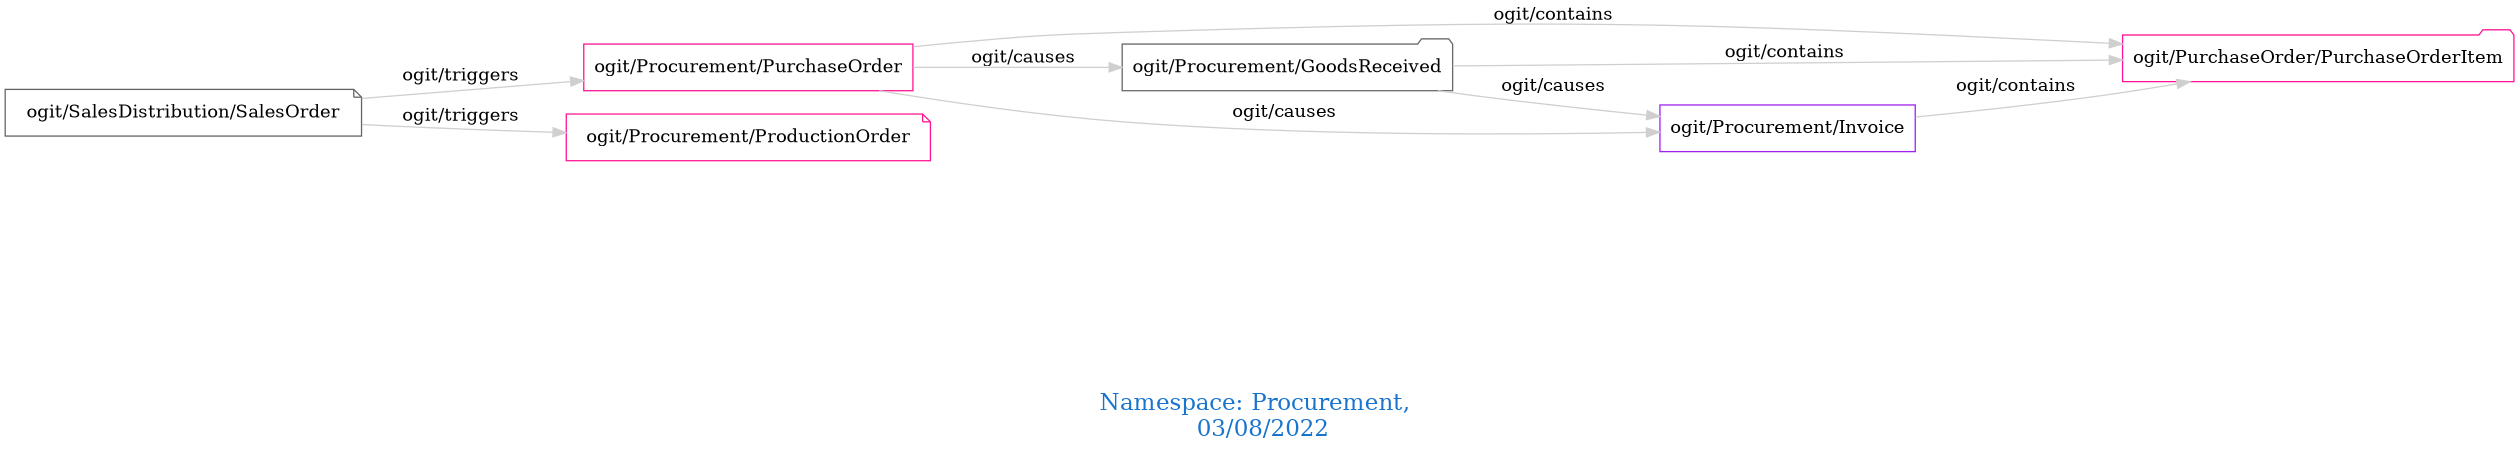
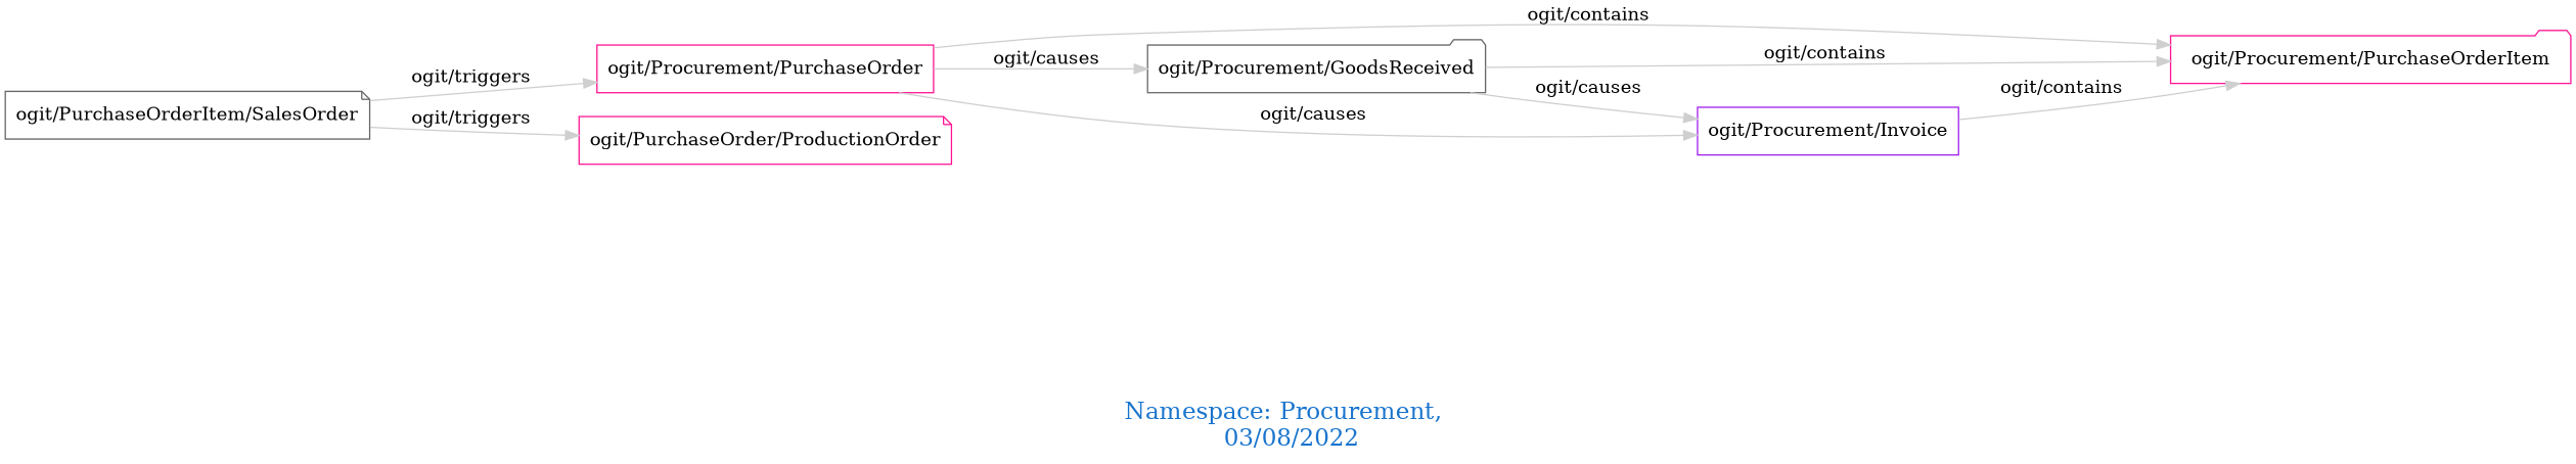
  digraph {
    fontcolor=dodgerblue3
    fontsize=18
    label="\n\n\nNamespace: Procurement, \n 03/08/2022"
    rankdir=LR
    node [color=deeppink shape=folder]
    edge [color=gray81]
-   "ogit/Procurement/PurchaseOrderItem" [label="ogit/PurchaseOrder/PurchaseOrderItem"]
+   "ogit/Procurement/PurchaseOrderItem"
    "ogit/Procurement/GoodsReceived" [color=gray40]
    "ogit/Procurement/Invoice" [color=purple shape=box]
    "ogit/Procurement/PurchaseOrder" [shape=box]
-   "ogit/SalesDistribution/SalesOrder" [color=gray40 shape=note]
-   "ogit/Procurement/ProductionOrder" [shape=note]
+   "ogit/SalesDistribution/SalesOrder" [color=gray40 shape=note label="ogit/PurchaseOrderItem/SalesOrder"]
+   "ogit/Procurement/ProductionOrder" [shape=note label="ogit/PurchaseOrder/ProductionOrder"]
    "ogit/Procurement/GoodsReceived" -> "ogit/Procurement/PurchaseOrderItem" [label="   ogit/contains    "]
    "ogit/Procurement/GoodsReceived" -> "ogit/Procurement/Invoice" [label="   ogit/causes    "]
    "ogit/Procurement/Invoice" -> "ogit/Procurement/PurchaseOrderItem" [label="   ogit/contains    "]
    "ogit/Procurement/PurchaseOrder" -> "ogit/Procurement/PurchaseOrderItem" [label="   ogit/contains    "]
    "ogit/Procurement/PurchaseOrder" -> "ogit/Procurement/GoodsReceived" [label="   ogit/causes    "]
    "ogit/Procurement/PurchaseOrder" -> "ogit/Procurement/Invoice" [label="   ogit/causes    "]
    "ogit/SalesDistribution/SalesOrder" -> "ogit/Procurement/PurchaseOrder" [label="   ogit/triggers    "]
    "ogit/SalesDistribution/SalesOrder" -> "ogit/Procurement/ProductionOrder" [label="   ogit/triggers    "]
  }
